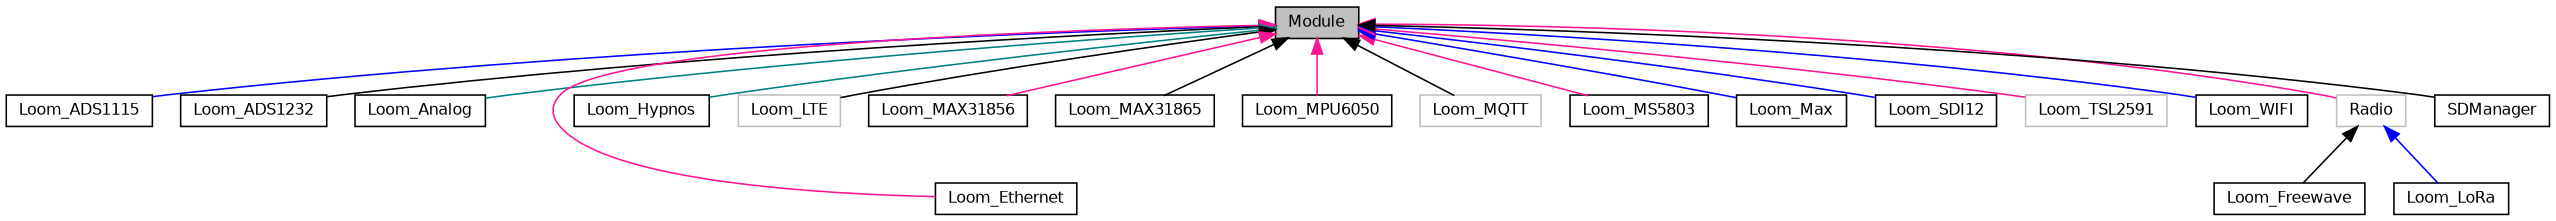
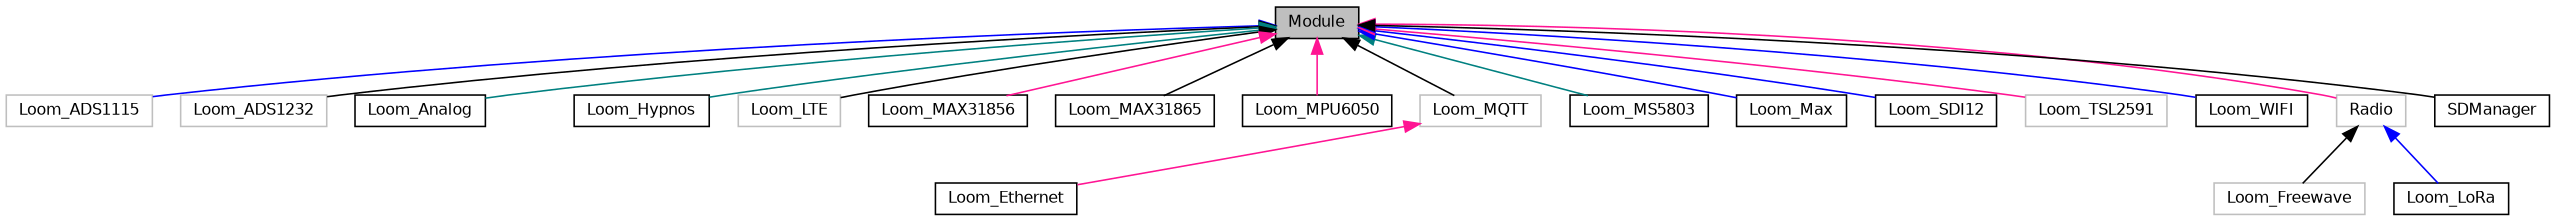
  digraph {
    rankdir=TB
    node [color=black fillcolor=white fontname=Helvetica fontsize=10 shape=record style=filled]
    edge [color=black dir=back fontname=Helvetica fontsize=10 labelfontname=Helvetica labelfontsize=10 style=solid]
    n1 [fillcolor=grey75 fontcolor=black height=0.2 label=Module width=0.4]
-   n2 [height=0.2 label=Loom_ADS1115 width=0.4]
-   n3 [height=0.2 label=Loom_ADS1232 width=0.4]
+   n2 [color=grey75 height=0.2 label=Loom_ADS1115 width=0.4]
+   n3 [color=grey75 height=0.2 label=Loom_ADS1232 width=0.4]
    n4 [height=0.2 label=Loom_Analog width=0.4]
    n5 [height=0.2 label=Loom_Ethernet width=0.4]
    n6 [height=0.2 label=Loom_Hypnos width=0.4]
    n7 [color=grey75 height=0.2 label=Loom_LTE width=0.4]
    n8 [height=0.2 label=Loom_MAX31856 width=0.4]
    n9 [height=0.2 label=Loom_MAX31865 width=0.4]
    n10 [height=0.2 label=Loom_MPU6050 width=0.4]
    n11 [color=grey75 height=0.2 label=Loom_MQTT width=0.4]
    n12 [height=0.2 label=Loom_MS5803 width=0.4]
    n13 [height=0.2 label=Loom_Max width=0.4]
    n14 [height=0.2 label=Loom_SDI12 width=0.4]
    n15 [color=grey75 height=0.2 label=Loom_TSL2591 width=0.4]
    n16 [height=0.2 label=Loom_WIFI width=0.4]
    n17 [color=grey75 height=0.2 label=Radio width=0.4]
    n18 [height=0.2 label=SDManager width=0.4]
-   n19 [height=0.2 label=Loom_Freewave width=0.4]
+   n19 [color=grey75 height=0.2 label=Loom_Freewave width=0.4]
    n20 [height=0.2 label=Loom_LoRa width=0.4]
    n1 -> n2 [color=blue]
    n1 -> n3
    n1 -> n4 [color=teal]
-   n1 -> n5 [color=deeppink]
+   n11 -> n5 [color=deeppink]
    n1 -> n6 [color=teal]
    n1 -> n7
    n1 -> n8 [color=deeppink]
    n1 -> n9
    n1 -> n10 [color=deeppink]
    n1 -> n11
-   n1 -> n12 [color=deeppink]
+   n1 -> n12 [color=teal]
    n1 -> n13 [color=blue]
    n1 -> n14 [color=blue]
    n1 -> n15 [color=deeppink]
    n1 -> n16 [color=blue]
    n1 -> n17 [color=deeppink]
    n1 -> n18
    n17 -> n19
    n17 -> n20 [color=blue]
  }
